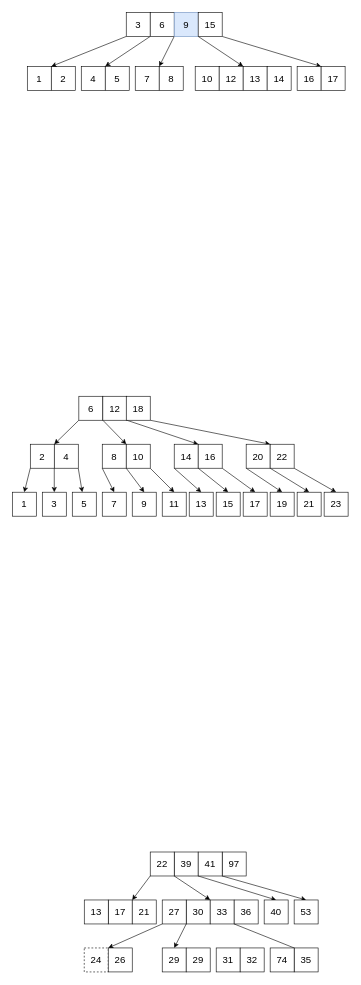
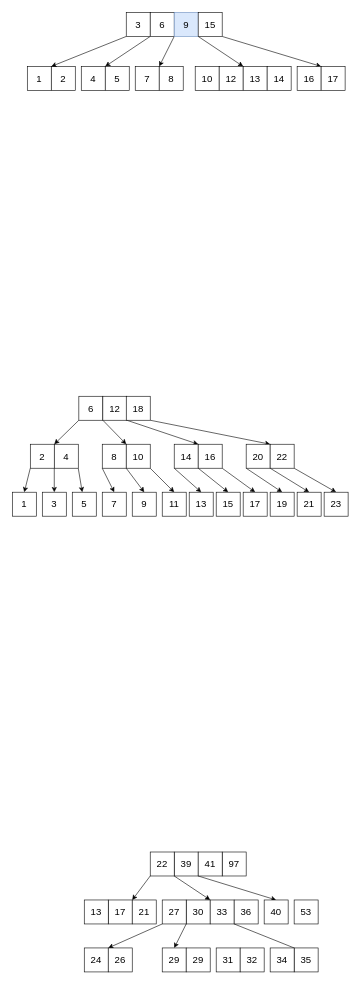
  <mxCell id="0" />
  <mxCell id="1" parent="0" />
  <mxCell id="2" value="39" style="rounded=0;whiteSpace=wrap;html=1;fontSize=16;gradientColor=none;" parent="1" vertex="1"><mxGeometry x="290" y="1420" width="40" height="40" as="geometry" /></mxCell>
  <mxCell id="3" style="edgeStyle=none;rounded=0;orthogonalLoop=1;jettySize=auto;html=1;exitX=0;exitY=1;exitDx=0;exitDy=0;entryX=0;entryY=0;entryDx=0;entryDy=0;fontSize=16;" parent="1" source="5" target="12" edge="1"><mxGeometry relative="1" as="geometry" /></mxCell>
  <mxCell id="4" style="edgeStyle=none;rounded=0;orthogonalLoop=1;jettySize=auto;html=1;exitX=1;exitY=1;exitDx=0;exitDy=0;entryX=0;entryY=0;entryDx=0;entryDy=0;fontSize=16;" parent="1" source="5" target="20" edge="1"><mxGeometry relative="1" as="geometry" /></mxCell>
  <mxCell id="5" value="22" style="rounded=0;whiteSpace=wrap;html=1;fontSize=16;gradientColor=none;" parent="1" vertex="1"><mxGeometry y="1420" width="40" height="40" as="geometry" x="250" /></mxCell>
- <mxCell id="6" style="edgeStyle=none;rounded=0;orthogonalLoop=1;jettySize=auto;html=1;exitX=0;exitY=1;exitDx=0;exitDy=0;entryX=0.5;entryY=0;entryDx=0;entryDy=0;fontSize=16;" parent="1" source="7" target="10" edge="1"><mxGeometry relative="1" as="geometry" /></mxCell>
  <mxCell id="7" value="97" style="rounded=0;whiteSpace=wrap;html=1;fontSize=16;gradientColor=none;" parent="1" vertex="1"><mxGeometry x="370" y="1420" width="40" height="40" as="geometry" /></mxCell>
  <mxCell id="8" style="edgeStyle=none;rounded=0;orthogonalLoop=1;jettySize=auto;html=1;exitX=0;exitY=1;exitDx=0;exitDy=0;entryX=0.5;entryY=0;entryDx=0;entryDy=0;fontSize=16;" parent="1" source="9" target="13" edge="1"><mxGeometry relative="1" as="geometry" /></mxCell>
  <mxCell id="9" value="41" style="rounded=0;whiteSpace=wrap;html=1;fontSize=16;gradientColor=none;" parent="1" vertex="1"><mxGeometry x="330" y="1420" width="40" height="40" as="geometry" /></mxCell>
  <mxCell id="10" value="53" style="rounded=0;whiteSpace=wrap;html=1;fontSize=16;gradientColor=none;" parent="1" vertex="1"><mxGeometry x="490" y="1500" width="40" height="40" as="geometry" /></mxCell>
  <mxCell id="11" value="17" style="rounded=0;whiteSpace=wrap;html=1;fontSize=16;gradientColor=none;" parent="1" vertex="1"><mxGeometry x="180" y="1500" width="40" height="40" as="geometry" /></mxCell>
  <mxCell id="12" value="21" style="rounded=0;whiteSpace=wrap;html=1;fontSize=16;gradientColor=none;" parent="1" vertex="1"><mxGeometry x="220" y="1500" width="40" height="40" as="geometry" /></mxCell>
  <mxCell id="13" value="40" style="rounded=0;whiteSpace=wrap;html=1;fontSize=16;gradientColor=none;" parent="1" vertex="1"><mxGeometry x="440" y="1500" width="40" height="40" as="geometry" /></mxCell>
  <mxCell id="14" style="edgeStyle=none;rounded=0;orthogonalLoop=1;jettySize=auto;html=1;exitX=1;exitY=1;exitDx=0;exitDy=0;fontSize=16;" parent="1" source="15" target="20" edge="1"><mxGeometry relative="1" as="geometry" /></mxCell>
  <mxCell id="15" value="30" style="rounded=0;whiteSpace=wrap;html=1;fontSize=16;gradientColor=none;" parent="1" vertex="1"><mxGeometry x="310" y="1500" width="40" height="40" as="geometry" /></mxCell>
  <mxCell id="16" style="edgeStyle=none;rounded=0;orthogonalLoop=1;jettySize=auto;html=1;exitX=1;exitY=1;exitDx=0;exitDy=0;entryX=0.5;entryY=0;entryDx=0;entryDy=0;fontSize=16;" parent="1" source="18" target="25" edge="1"><mxGeometry relative="1" as="geometry" /></mxCell>
  <mxCell id="17" style="edgeStyle=none;rounded=0;orthogonalLoop=1;jettySize=auto;html=1;exitX=0;exitY=1;exitDx=0;exitDy=0;entryX=1;entryY=0;entryDx=0;entryDy=0;fontSize=16;" parent="1" source="18" target="24" edge="1"><mxGeometry relative="1" as="geometry" /></mxCell>
  <mxCell id="18" value="27" style="rounded=0;whiteSpace=wrap;html=1;fontSize=16;gradientColor=none;" parent="1" vertex="1"><mxGeometry x="270" y="1500" width="40" height="40" as="geometry" /></mxCell>
  <mxCell id="19" style="edgeStyle=none;rounded=0;orthogonalLoop=1;jettySize=auto;html=1;exitX=1;exitY=1;exitDx=0;exitDy=0;entryX=1;entryY=0;entryDx=0;entryDy=0;fontSize=16;endArrow=none;" parent="1" source="20" target="23" edge="1"><mxGeometry relative="1" as="geometry" /></mxCell>
  <mxCell id="20" value="33" style="rounded=0;whiteSpace=wrap;html=1;fontSize=16;gradientColor=none;" parent="1" vertex="1"><mxGeometry x="350" y="1500" width="40" height="40" as="geometry" /></mxCell>
  <mxCell id="21" value="36" style="rounded=0;whiteSpace=wrap;html=1;fontSize=16;gradientColor=none;" parent="1" vertex="1"><mxGeometry x="390" y="1500" width="40" height="40" as="geometry" /></mxCell>
  <mxCell id="22" value="35" style="rounded=0;whiteSpace=wrap;html=1;fontSize=16;gradientColor=none;" parent="1" vertex="1"><mxGeometry x="490" y="1580" width="40" height="40" as="geometry" /></mxCell>
- <mxCell id="23" value="74" style="rounded=0;whiteSpace=wrap;html=1;fontSize=16;gradientColor=none;" parent="1" vertex="1"><mxGeometry x="450" y="1580" width="40" height="40" as="geometry" /></mxCell>
- <mxCell id="24" value="24" style="rounded=0;whiteSpace=wrap;html=1;fontSize=16;gradientColor=none;dashed=1;" parent="1" vertex="1"><mxGeometry x="140" y="1580" width="40" height="40" as="geometry" /></mxCell>
+ <mxCell id="23" value="34" style="rounded=0;whiteSpace=wrap;html=1;fontSize=16;gradientColor=none;" parent="1" vertex="1"><mxGeometry x="450" y="1580" width="40" height="40" as="geometry" /></mxCell>
+ <mxCell id="24" value="24" style="rounded=0;whiteSpace=wrap;html=1;fontSize=16;gradientColor=none;" parent="1" vertex="1"><mxGeometry x="140" y="1580" width="40" height="40" as="geometry" /></mxCell>
  <mxCell id="25" value="29" style="rounded=0;whiteSpace=wrap;html=1;fontSize=16;gradientColor=none;" parent="1" vertex="1"><mxGeometry x="270" y="1580" width="40" height="40" as="geometry" /></mxCell>
  <mxCell id="26" value="26" style="rounded=0;whiteSpace=wrap;html=1;fontSize=16;gradientColor=none;" parent="1" vertex="1"><mxGeometry x="180" y="1580" width="40" height="40" as="geometry" /></mxCell>
  <mxCell id="27" value="13" style="rounded=0;whiteSpace=wrap;html=1;fontSize=16;gradientColor=none;" parent="1" vertex="1"><mxGeometry x="140" y="1500" width="40" height="40" as="geometry" /></mxCell>
  <mxCell id="28" value="29" style="rounded=0;whiteSpace=wrap;html=1;fontSize=16;gradientColor=none;" parent="1" vertex="1"><mxGeometry x="310" y="1580" width="40" height="40" as="geometry" /></mxCell>
  <mxCell id="29" value="31" style="rounded=0;whiteSpace=wrap;html=1;fontSize=16;gradientColor=none;" parent="1" vertex="1"><mxGeometry x="360" y="1580" width="40" height="40" as="geometry" /></mxCell>
  <mxCell id="30" value="32" style="rounded=0;whiteSpace=wrap;html=1;fontSize=16;gradientColor=none;" parent="1" vertex="1"><mxGeometry x="400" y="1580" width="40" height="40" as="geometry" /></mxCell>
  <mxCell id="31" value="1" style="rounded=0;whiteSpace=wrap;html=1;fontSize=16;gradientColor=none;" parent="1" vertex="1"><mxGeometry x="20" y="820" width="40" height="40" as="geometry" /></mxCell>
  <mxCell id="32" style="edgeStyle=orthogonalEdgeStyle;rounded=0;orthogonalLoop=1;jettySize=auto;html=1;exitX=1;exitY=1;exitDx=0;exitDy=0;entryX=0.5;entryY=0;entryDx=0;entryDy=0;" parent="1" source="34" target="35" edge="1"><mxGeometry relative="1" as="geometry" /></mxCell>
  <mxCell id="33" style="edgeStyle=none;rounded=0;orthogonalLoop=1;jettySize=auto;html=1;exitX=0;exitY=1;exitDx=0;exitDy=0;entryX=0.5;entryY=0;entryDx=0;entryDy=0;" parent="1" source="34" target="31" edge="1"><mxGeometry relative="1" as="geometry" /></mxCell>
  <mxCell id="34" value="2" style="rounded=0;whiteSpace=wrap;html=1;fontSize=16;gradientColor=none;" parent="1" vertex="1"><mxGeometry x="50" y="740" width="40" height="40" as="geometry" /></mxCell>
  <mxCell id="35" value="3" style="rounded=0;whiteSpace=wrap;html=1;fontSize=16;gradientColor=none;" parent="1" vertex="1"><mxGeometry x="70" y="820" width="40" height="40" as="geometry" /></mxCell>
  <mxCell id="36" style="rounded=0;orthogonalLoop=1;jettySize=auto;html=1;exitX=1;exitY=1;exitDx=0;exitDy=0;" parent="1" source="37" target="38" edge="1"><mxGeometry relative="1" as="geometry" /></mxCell>
  <mxCell id="37" value="4" style="rounded=0;whiteSpace=wrap;html=1;fontSize=16;gradientColor=none;" parent="1" vertex="1"><mxGeometry x="90" y="740" width="40" height="40" as="geometry" /></mxCell>
  <mxCell id="38" value="5" style="rounded=0;whiteSpace=wrap;html=1;fontSize=16;gradientColor=none;" parent="1" vertex="1"><mxGeometry x="120" y="820" width="40" height="40" as="geometry" /></mxCell>
  <mxCell id="39" style="edgeStyle=none;rounded=0;orthogonalLoop=1;jettySize=auto;html=1;exitX=0;exitY=1;exitDx=0;exitDy=0;entryX=0;entryY=0;entryDx=0;entryDy=0;" parent="1" source="41" target="37" edge="1"><mxGeometry relative="1" as="geometry" /></mxCell>
  <mxCell id="40" style="edgeStyle=none;rounded=0;orthogonalLoop=1;jettySize=auto;html=1;exitX=1;exitY=1;exitDx=0;exitDy=0;entryX=0;entryY=0;entryDx=0;entryDy=0;" parent="1" source="41" target="48" edge="1"><mxGeometry relative="1" as="geometry" /></mxCell>
  <mxCell id="41" value="6" style="rounded=0;whiteSpace=wrap;html=1;fontSize=16;gradientColor=none;" parent="1" vertex="1"><mxGeometry x="131" y="660" width="40" height="40" as="geometry" /></mxCell>
  <mxCell id="42" value="7" style="rounded=0;whiteSpace=wrap;html=1;fontSize=16;gradientColor=none;" parent="1" vertex="1"><mxGeometry x="170" y="820" width="40" height="40" as="geometry" /></mxCell>
  <mxCell id="43" style="edgeStyle=none;rounded=0;orthogonalLoop=1;jettySize=auto;html=1;exitX=1;exitY=1;exitDx=0;exitDy=0;entryX=0.5;entryY=0;entryDx=0;entryDy=0;" parent="1" source="45" target="46" edge="1"><mxGeometry relative="1" as="geometry" /></mxCell>
  <mxCell id="44" style="edgeStyle=none;rounded=0;orthogonalLoop=1;jettySize=auto;html=1;exitX=0;exitY=1;exitDx=0;exitDy=0;entryX=0.5;entryY=0;entryDx=0;entryDy=0;" parent="1" source="45" target="42" edge="1"><mxGeometry relative="1" as="geometry" /></mxCell>
  <mxCell id="45" value="8" style="rounded=0;whiteSpace=wrap;html=1;fontSize=16;gradientColor=none;" parent="1" vertex="1"><mxGeometry x="170" y="740" width="40" height="40" as="geometry" /></mxCell>
  <mxCell id="46" value="9" style="rounded=0;whiteSpace=wrap;html=1;fontSize=16;gradientColor=none;" parent="1" vertex="1"><mxGeometry x="220" y="820" width="40" height="40" as="geometry" /></mxCell>
  <mxCell id="47" style="rounded=0;orthogonalLoop=1;jettySize=auto;html=1;exitX=1;exitY=1;exitDx=0;exitDy=0;entryX=0.5;entryY=0;entryDx=0;entryDy=0;" parent="1" source="48" target="49" edge="1"><mxGeometry relative="1" as="geometry" /></mxCell>
  <mxCell id="48" value="10" style="rounded=0;whiteSpace=wrap;html=1;fontSize=16;gradientColor=none;" parent="1" vertex="1"><mxGeometry x="210" y="740" width="40" height="40" as="geometry" /></mxCell>
  <mxCell id="49" value="11" style="rounded=0;whiteSpace=wrap;html=1;fontSize=16;gradientColor=none;" parent="1" vertex="1"><mxGeometry x="270" y="820" width="40" height="40" as="geometry" /></mxCell>
  <mxCell id="50" value="1" style="rounded=0;whiteSpace=wrap;html=1;fontSize=16;gradientColor=none;" parent="1" vertex="1"><mxGeometry x="45" y="110" width="40" height="40" as="geometry" /></mxCell>
  <mxCell id="51" value="2" style="rounded=0;whiteSpace=wrap;html=1;fontSize=16;gradientColor=none;" parent="1" vertex="1"><mxGeometry x="85" y="110" width="40" height="40" as="geometry" /></mxCell>
  <mxCell id="52" style="edgeStyle=none;rounded=0;orthogonalLoop=1;jettySize=auto;html=1;exitX=0;exitY=1;exitDx=0;exitDy=0;entryX=0;entryY=0;entryDx=0;entryDy=0;" parent="1" source="54" target="51" edge="1"><mxGeometry relative="1" as="geometry" /></mxCell>
  <mxCell id="53" style="edgeStyle=none;rounded=0;orthogonalLoop=1;jettySize=auto;html=1;exitX=1;exitY=1;exitDx=0;exitDy=0;entryX=1;entryY=0;entryDx=0;entryDy=0;" parent="1" source="54" target="55" edge="1"><mxGeometry relative="1" as="geometry" /></mxCell>
  <mxCell id="54" value="3" style="rounded=0;whiteSpace=wrap;html=1;fontSize=16;gradientColor=none;" parent="1" vertex="1"><mxGeometry x="210" y="20" width="40" height="40" as="geometry" /></mxCell>
  <mxCell id="55" value="4" style="rounded=0;whiteSpace=wrap;html=1;fontSize=16;gradientColor=none;" parent="1" vertex="1"><mxGeometry x="135" y="110" width="40" height="40" as="geometry" /></mxCell>
  <mxCell id="56" value="5" style="rounded=0;whiteSpace=wrap;html=1;fontSize=16;gradientColor=none;" parent="1" vertex="1"><mxGeometry x="175" y="110" width="40" height="40" as="geometry" /></mxCell>
  <mxCell id="57" style="edgeStyle=none;rounded=0;orthogonalLoop=1;jettySize=auto;html=1;exitX=1;exitY=1;exitDx=0;exitDy=0;entryX=1;entryY=0;entryDx=0;entryDy=0;" parent="1" source="58" target="59" edge="1"><mxGeometry relative="1" as="geometry" /></mxCell>
  <mxCell id="58" value="6" style="rounded=0;whiteSpace=wrap;html=1;fontSize=16;gradientColor=none;" parent="1" vertex="1"><mxGeometry y="20" width="40" height="40" as="geometry" x="250" /></mxCell>
  <mxCell id="59" value="7" style="rounded=0;whiteSpace=wrap;html=1;fontSize=16;gradientColor=none;" parent="1" vertex="1"><mxGeometry x="225" y="110" width="40" height="40" as="geometry" /></mxCell>
  <mxCell id="60" value="8" style="rounded=0;whiteSpace=wrap;html=1;fontSize=16;gradientColor=none;" parent="1" vertex="1"><mxGeometry x="265" y="110" width="40" height="40" as="geometry" /></mxCell>
  <mxCell id="61" value="9" style="rounded=0;whiteSpace=wrap;html=1;fontSize=16;fillColor=#dae8fc;strokeColor=#6c8ebf;" parent="1" vertex="1"><mxGeometry x="290" y="20" width="40" height="40" as="geometry" /></mxCell>
  <mxCell id="62" value="10" style="rounded=0;whiteSpace=wrap;html=1;fontSize=16;gradientColor=none;" parent="1" vertex="1"><mxGeometry x="325" y="110" width="40" height="40" as="geometry" /></mxCell>
  <mxCell id="63" style="edgeStyle=none;rounded=0;orthogonalLoop=1;jettySize=auto;html=1;exitX=0;exitY=1;exitDx=0;exitDy=0;entryX=0;entryY=0;entryDx=0;entryDy=0;" parent="1" source="68" target="65" edge="1"><mxGeometry relative="1" as="geometry" /></mxCell>
  <mxCell id="64" value="12" style="rounded=0;whiteSpace=wrap;html=1;fontSize=16;" parent="1" vertex="1"><mxGeometry x="365" y="110" width="40" height="40" as="geometry" /></mxCell>
  <mxCell id="65" value="13" style="rounded=0;whiteSpace=wrap;html=1;fontSize=16;gradientColor=none;" parent="1" vertex="1"><mxGeometry x="405" y="110" width="40" height="40" as="geometry" /></mxCell>
  <mxCell id="66" value="14" style="rounded=0;whiteSpace=wrap;html=1;fontSize=16;gradientColor=none;" parent="1" vertex="1"><mxGeometry x="445" y="110" width="40" height="40" as="geometry" /></mxCell>
  <mxCell id="67" style="edgeStyle=none;rounded=0;orthogonalLoop=1;jettySize=auto;html=1;exitX=1;exitY=1;exitDx=0;exitDy=0;entryX=1;entryY=0;entryDx=0;entryDy=0;" parent="1" source="68" target="69" edge="1"><mxGeometry relative="1" as="geometry" /></mxCell>
  <mxCell id="68" value="15" style="rounded=0;whiteSpace=wrap;html=1;fontSize=16;gradientColor=none;" parent="1" vertex="1"><mxGeometry x="330" y="20" width="40" height="40" as="geometry" /></mxCell>
  <mxCell id="69" value="16" style="rounded=0;whiteSpace=wrap;html=1;fontSize=16;gradientColor=none;" parent="1" vertex="1"><mxGeometry x="495" y="110" width="40" height="40" as="geometry" /></mxCell>
  <mxCell id="70" value="17" style="rounded=0;whiteSpace=wrap;html=1;fontSize=16;gradientColor=none;" parent="1" vertex="1"><mxGeometry x="535" y="110" width="40" height="40" as="geometry" /></mxCell>
  <mxCell id="71" style="edgeStyle=none;rounded=0;orthogonalLoop=1;jettySize=auto;html=1;exitX=1;exitY=1;exitDx=0;exitDy=0;entryX=0;entryY=0;entryDx=0;entryDy=0;" parent="1" source="72" target="79" edge="1"><mxGeometry relative="1" as="geometry" /></mxCell>
  <mxCell id="72" value="12" style="rounded=0;whiteSpace=wrap;html=1;fontSize=16;gradientColor=none;" parent="1" vertex="1"><mxGeometry x="171" y="660" width="40" height="40" as="geometry" /></mxCell>
  <mxCell id="73" value="13" style="rounded=0;whiteSpace=wrap;html=1;fontSize=16;gradientColor=none;" parent="1" vertex="1"><mxGeometry x="315" y="820" width="40" height="40" as="geometry" /></mxCell>
  <mxCell id="74" style="edgeStyle=none;rounded=0;orthogonalLoop=1;jettySize=auto;html=1;exitX=1;exitY=1;exitDx=0;exitDy=0;entryX=0.5;entryY=0;entryDx=0;entryDy=0;" parent="1" source="76" target="77" edge="1"><mxGeometry relative="1" as="geometry" /></mxCell>
  <mxCell id="75" style="edgeStyle=none;rounded=0;orthogonalLoop=1;jettySize=auto;html=1;exitX=0;exitY=1;exitDx=0;exitDy=0;entryX=0.5;entryY=0;entryDx=0;entryDy=0;" parent="1" source="76" target="73" edge="1"><mxGeometry relative="1" as="geometry" /></mxCell>
  <mxCell id="76" value="14" style="rounded=0;whiteSpace=wrap;html=1;fontSize=16;gradientColor=none;" parent="1" vertex="1"><mxGeometry x="290" y="740" width="40" height="40" as="geometry" /></mxCell>
  <mxCell id="77" value="15" style="rounded=0;whiteSpace=wrap;html=1;fontSize=16;gradientColor=none;" parent="1" vertex="1"><mxGeometry x="360" y="820" width="40" height="40" as="geometry" /></mxCell>
  <mxCell id="78" style="edgeStyle=none;rounded=0;orthogonalLoop=1;jettySize=auto;html=1;exitX=1;exitY=1;exitDx=0;exitDy=0;entryX=0.5;entryY=0;entryDx=0;entryDy=0;" parent="1" source="79" target="80" edge="1"><mxGeometry relative="1" as="geometry" /></mxCell>
  <mxCell id="79" value="16" style="rounded=0;whiteSpace=wrap;html=1;fontSize=16;gradientColor=none;" parent="1" vertex="1"><mxGeometry x="330" y="740" width="40" height="40" as="geometry" /></mxCell>
  <mxCell id="80" value="17" style="rounded=0;whiteSpace=wrap;html=1;fontSize=16;gradientColor=none;" parent="1" vertex="1"><mxGeometry x="405" y="820" width="40" height="40" as="geometry" /></mxCell>
  <mxCell id="81" style="edgeStyle=none;rounded=0;orthogonalLoop=1;jettySize=auto;html=1;exitX=0;exitY=1;exitDx=0;exitDy=0;entryX=0.5;entryY=0;entryDx=0;entryDy=0;" parent="1" source="84" target="88" edge="1"><mxGeometry relative="1" as="geometry" /></mxCell>
  <mxCell id="82" style="edgeStyle=none;rounded=0;orthogonalLoop=1;jettySize=auto;html=1;exitX=1;exitY=1;exitDx=0;exitDy=0;entryX=0;entryY=0;entryDx=0;entryDy=0;" parent="1" source="83" target="87" edge="1"><mxGeometry relative="1" as="geometry" /></mxCell>
  <mxCell id="83" value="18" style="rounded=0;whiteSpace=wrap;html=1;fontSize=16;gradientColor=none;" parent="1" vertex="1"><mxGeometry x="210" y="660" width="40" height="40" as="geometry" /></mxCell>
  <mxCell id="84" value="20" style="rounded=0;whiteSpace=wrap;html=1;fontSize=16;gradientColor=none;" parent="1" vertex="1"><mxGeometry x="410" y="740" width="40" height="40" as="geometry" /></mxCell>
  <mxCell id="85" style="edgeStyle=none;rounded=0;orthogonalLoop=1;jettySize=auto;html=1;exitX=0;exitY=1;exitDx=0;exitDy=0;entryX=0.5;entryY=0;entryDx=0;entryDy=0;" parent="1" source="87" target="89" edge="1"><mxGeometry relative="1" as="geometry" /></mxCell>
  <mxCell id="86" style="edgeStyle=none;rounded=0;orthogonalLoop=1;jettySize=auto;html=1;exitX=1;exitY=1;exitDx=0;exitDy=0;entryX=0.5;entryY=0;entryDx=0;entryDy=0;" parent="1" source="87" target="90" edge="1"><mxGeometry relative="1" as="geometry" /></mxCell>
  <mxCell id="87" value="22" style="rounded=0;whiteSpace=wrap;html=1;fontSize=16;gradientColor=none;" parent="1" vertex="1"><mxGeometry x="450" y="740" width="40" height="40" as="geometry" /></mxCell>
  <mxCell id="88" value="19" style="rounded=0;whiteSpace=wrap;html=1;fontSize=16;gradientColor=none;" parent="1" vertex="1"><mxGeometry x="450" y="820" width="40" height="40" as="geometry" /></mxCell>
  <mxCell id="89" value="21" style="rounded=0;whiteSpace=wrap;html=1;fontSize=16;gradientColor=none;" parent="1" vertex="1"><mxGeometry x="495" y="820" width="40" height="40" as="geometry" /></mxCell>
  <mxCell id="90" value="23" style="rounded=0;whiteSpace=wrap;html=1;fontSize=16;gradientColor=none;" parent="1" vertex="1"><mxGeometry x="540" y="820" width="40" height="40" as="geometry" /></mxCell>
